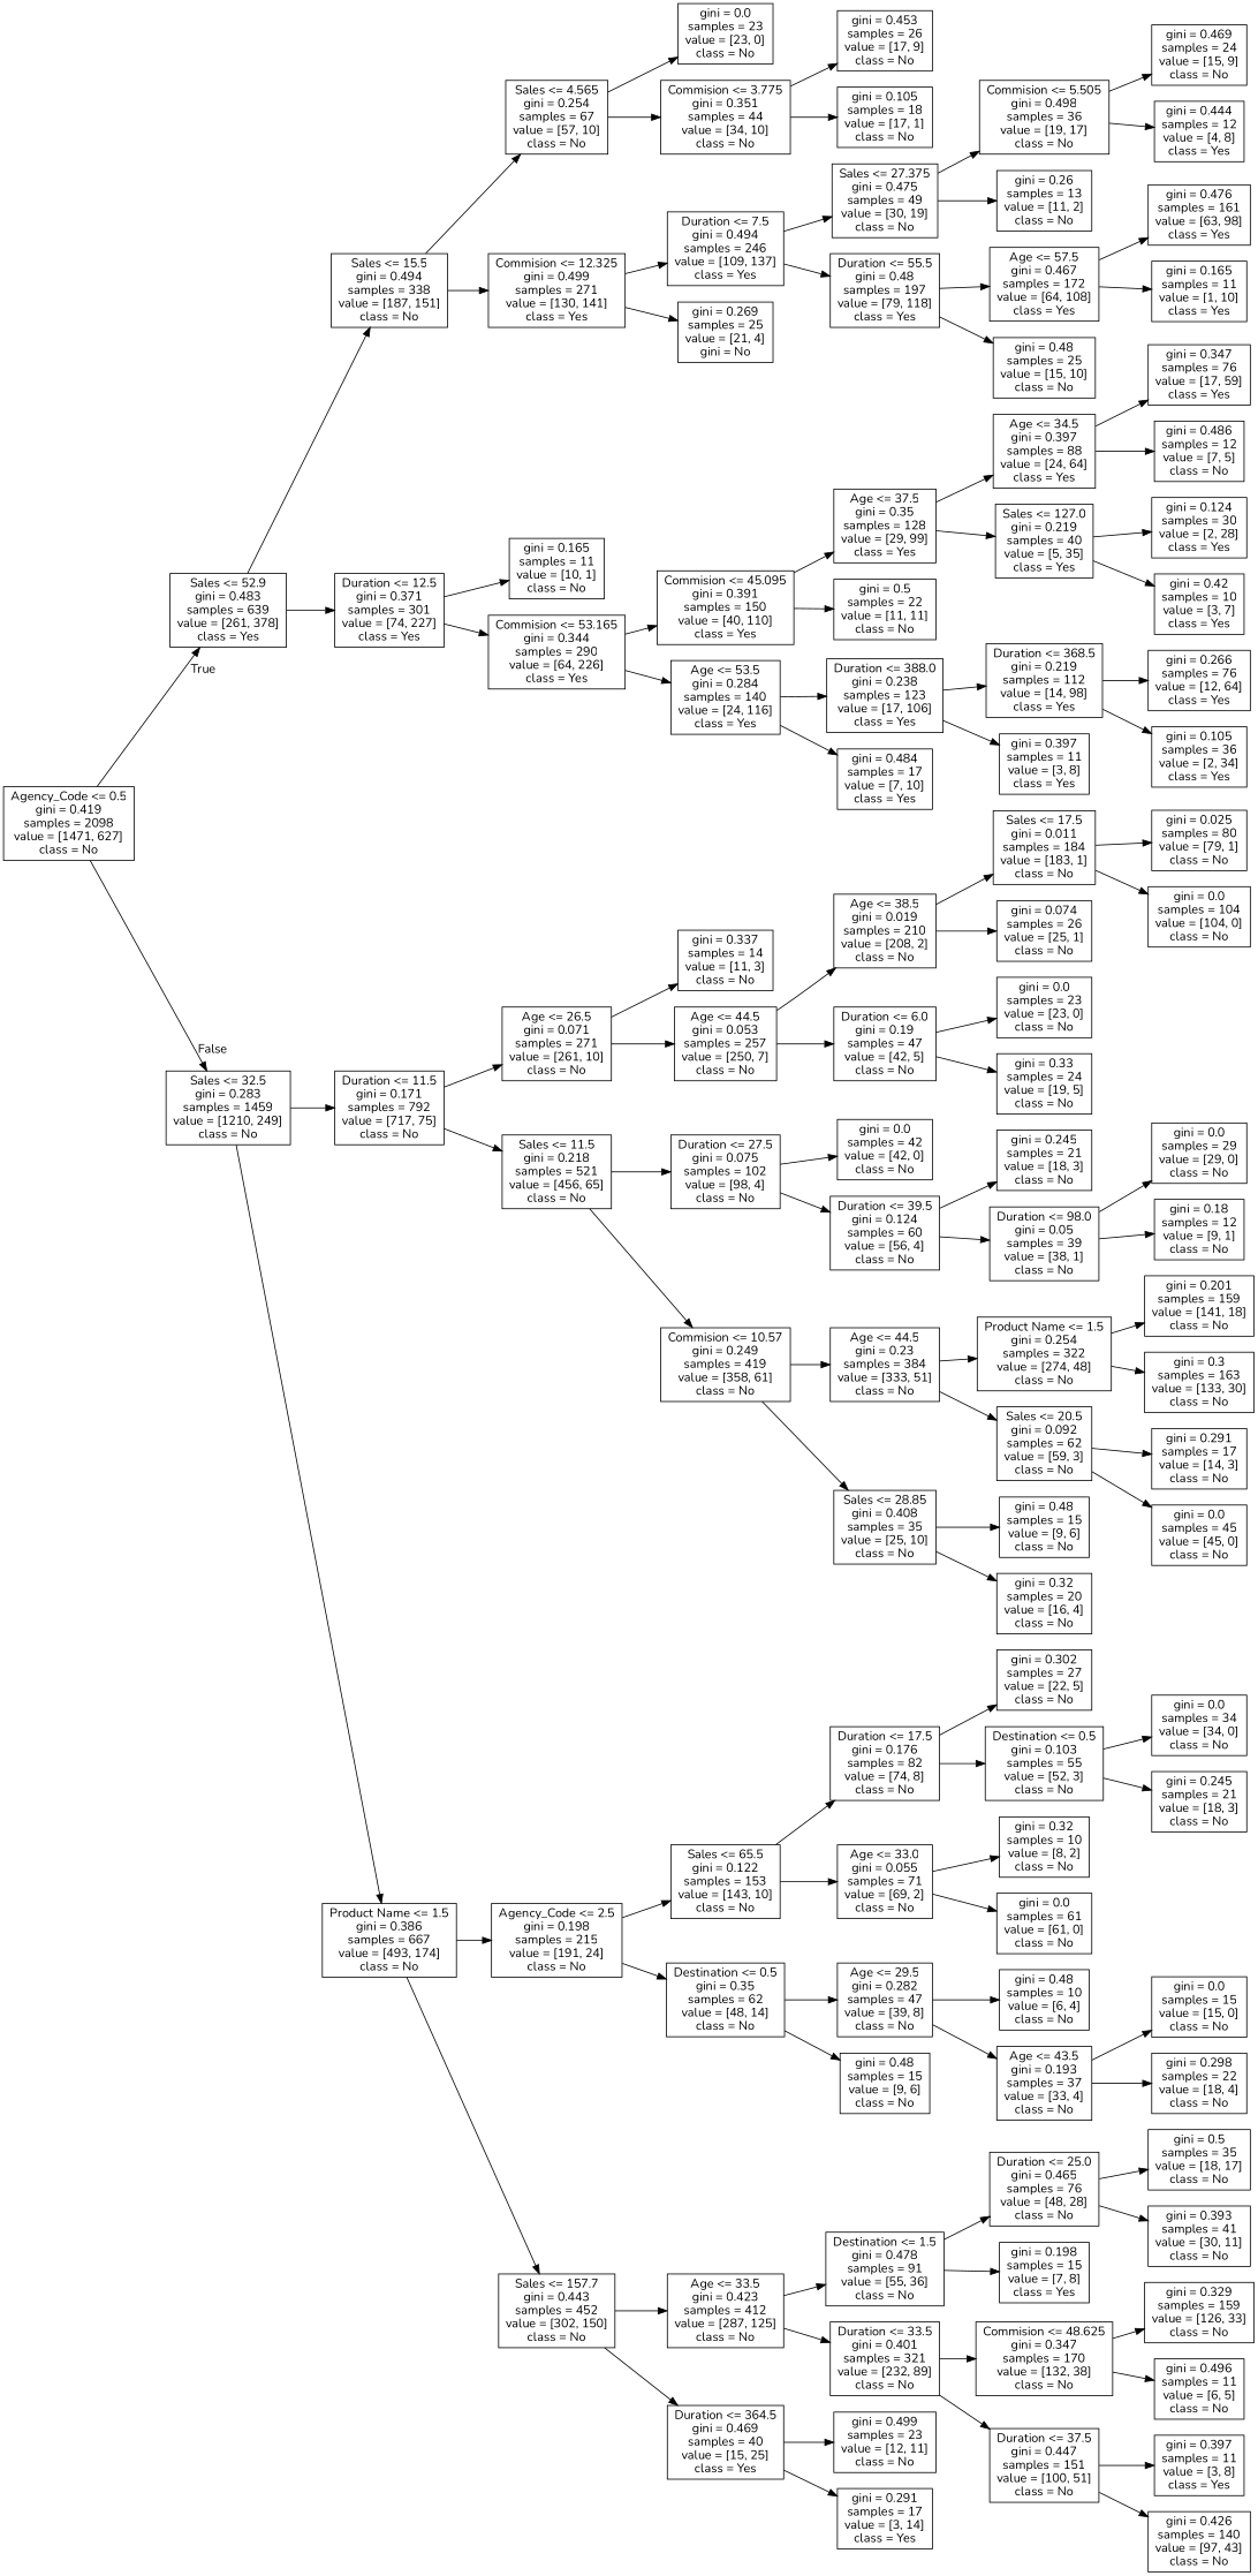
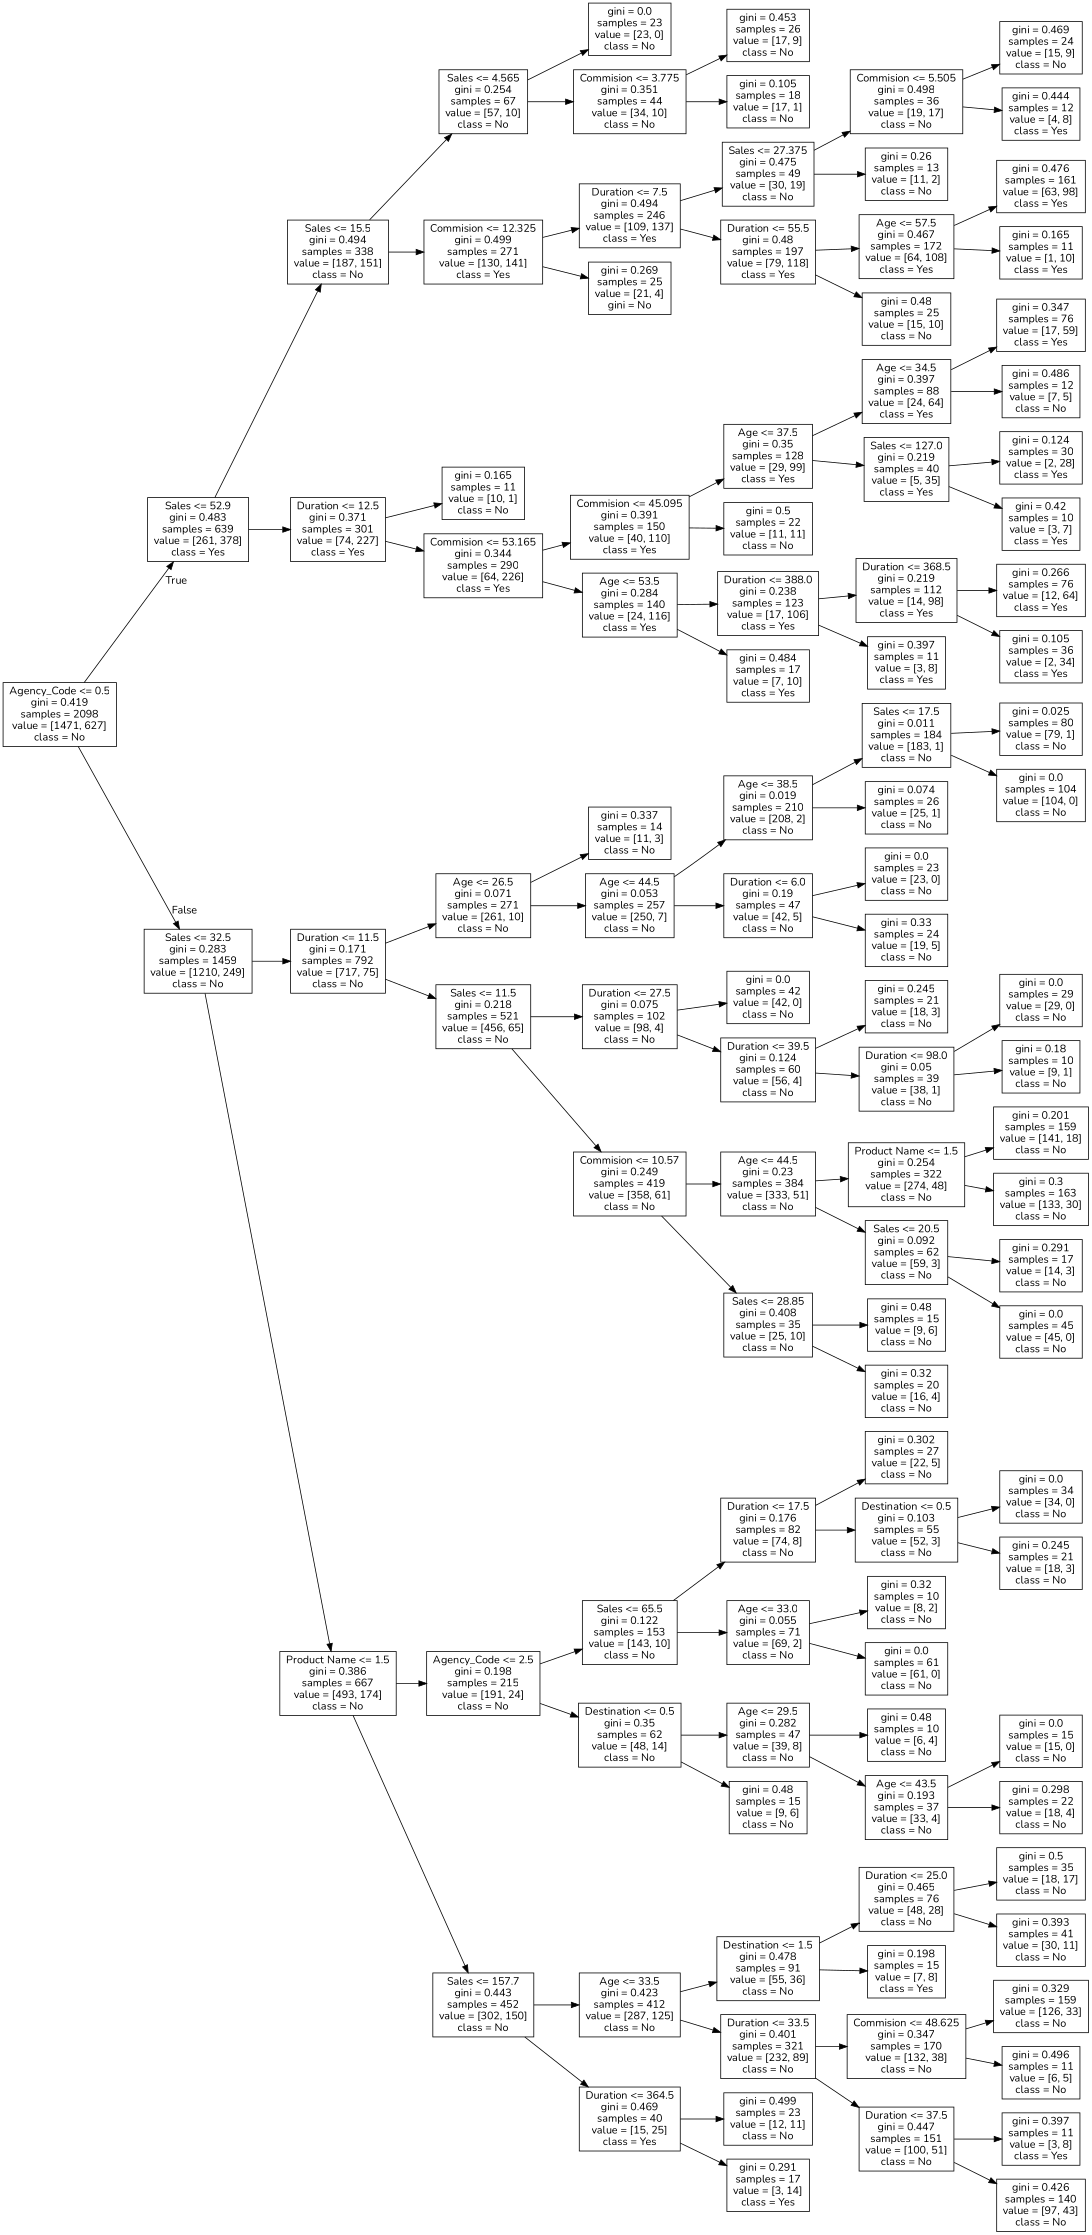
  digraph {
    fontname=Nunito
    rankdir=LR
    node [fontname=Nunito shape=box]
    edge [fontname=Nunito]
    n1 [label="Agency_Code <= 0.5\ngini = 0.419\nsamples = 2098\nvalue = [1471, 627]\nclass = No"]
    n2 [label="Sales <= 52.9\ngini = 0.483\nsamples = 639\nvalue = [261, 378]\nclass = Yes"]
    n3 [label="Sales <= 32.5\ngini = 0.283\nsamples = 1459\nvalue = [1210, 249]\nclass = No"]
    n4 [label="Sales <= 15.5\ngini = 0.494\nsamples = 338\nvalue = [187, 151]\nclass = No"]
    n5 [label="Duration <= 12.5\ngini = 0.371\nsamples = 301\nvalue = [74, 227]\nclass = Yes"]
    n6 [label="Duration <= 11.5\ngini = 0.171\nsamples = 792\nvalue = [717, 75]\nclass = No"]
    n7 [label="Product Name <= 1.5\ngini = 0.386\nsamples = 667\nvalue = [493, 174]\nclass = No"]
    n8 [label="Sales <= 4.565\ngini = 0.254\nsamples = 67\nvalue = [57, 10]\nclass = No"]
    n9 [label="Commision <= 12.325\ngini = 0.499\nsamples = 271\nvalue = [130, 141]\nclass = Yes"]
    n10 [label="gini = 0.165\nsamples = 11\nvalue = [10, 1]\nclass = No"]
    n11 [label="Commision <= 53.165\ngini = 0.344\nsamples = 290\nvalue = [64, 226]\nclass = Yes"]
    n12 [label="gini = 0.0\nsamples = 23\nvalue = [23, 0]\nclass = No"]
    n13 [label="Commision <= 3.775\ngini = 0.351\nsamples = 44\nvalue = [34, 10]\nclass = No"]
    n14 [label="Duration <= 7.5\ngini = 0.494\nsamples = 246\nvalue = [109, 137]\nclass = Yes"]
    n15 [label="gini = 0.269\nsamples = 25\nvalue = [21, 4]\ngini = No"]
    n16 [label="gini = 0.453\nsamples = 26\nvalue = [17, 9]\nclass = No"]
    n17 [label="gini = 0.105\nsamples = 18\nvalue = [17, 1]\nclass = No"]
    n18 [label="Sales <= 27.375\ngini = 0.475\nsamples = 49\nvalue = [30, 19]\nclass = No"]
    n19 [label="Duration <= 55.5\ngini = 0.48\nsamples = 197\nvalue = [79, 118]\nclass = Yes"]
    n20 [label="Commision <= 5.505\ngini = 0.498\nsamples = 36\nvalue = [19, 17]\nclass = No"]
    n21 [label="gini = 0.26\nsamples = 13\nvalue = [11, 2]\nclass = No"]
    n22 [label="Age <= 57.5\ngini = 0.467\nsamples = 172\nvalue = [64, 108]\nclass = Yes"]
    n23 [label="gini = 0.48\nsamples = 25\nvalue = [15, 10]\nclass = No"]
    n24 [label="gini = 0.469\nsamples = 24\nvalue = [15, 9]\nclass = No"]
    n25 [label="gini = 0.444\nsamples = 12\nvalue = [4, 8]\nclass = Yes"]
    n26 [label="gini = 0.476\nsamples = 161\nvalue = [63, 98]\nclass = Yes"]
    n27 [label="gini = 0.165\nsamples = 11\nvalue = [1, 10]\nclass = Yes"]
    n28 [label="Commision <= 45.095\ngini = 0.391\nsamples = 150\nvalue = [40, 110]\nclass = Yes"]
    n29 [label="Age <= 53.5\ngini = 0.284\nsamples = 140\nvalue = [24, 116]\nclass = Yes"]
    n30 [label="Age <= 37.5\ngini = 0.35\nsamples = 128\nvalue = [29, 99]\nclass = Yes"]
    n31 [label="gini = 0.5\nsamples = 22\nvalue = [11, 11]\nclass = No"]
    n32 [label="Duration <= 388.0\ngini = 0.238\nsamples = 123\nvalue = [17, 106]\nclass = Yes"]
    n33 [label="gini = 0.484\nsamples = 17\nvalue = [7, 10]\nclass = Yes"]
    n34 [label="Age <= 34.5\ngini = 0.397\nsamples = 88\nvalue = [24, 64]\nclass = Yes"]
    n35 [label="Sales <= 127.0\ngini = 0.219\nsamples = 40\nvalue = [5, 35]\nclass = Yes"]
    n36 [label="gini = 0.347\nsamples = 76\nvalue = [17, 59]\nclass = Yes"]
    n37 [label="gini = 0.486\nsamples = 12\nvalue = [7, 5]\nclass = No"]
    n38 [label="gini = 0.124\nsamples = 30\nvalue = [2, 28]\nclass = Yes"]
    n39 [label="gini = 0.42\nsamples = 10\nvalue = [3, 7]\nclass = Yes"]
    n40 [label="Duration <= 368.5\ngini = 0.219\nsamples = 112\nvalue = [14, 98]\nclass = Yes"]
    n41 [label="gini = 0.397\nsamples = 11\nvalue = [3, 8]\nclass = Yes"]
    n42 [label="gini = 0.266\nsamples = 76\nvalue = [12, 64]\nclass = Yes"]
    n43 [label="gini = 0.105\nsamples = 36\nvalue = [2, 34]\nclass = Yes"]
    n44 [label="Age <= 26.5\ngini = 0.071\nsamples = 271\nvalue = [261, 10]\nclass = No"]
    n45 [label="Sales <= 11.5\ngini = 0.218\nsamples = 521\nvalue = [456, 65]\nclass = No"]
    n46 [label="Agency_Code <= 2.5\ngini = 0.198\nsamples = 215\nvalue = [191, 24]\nclass = No"]
    n47 [label="Sales <= 157.7\ngini = 0.443\nsamples = 452\nvalue = [302, 150]\nclass = No"]
    n48 [label="gini = 0.337\nsamples = 14\nvalue = [11, 3]\nclass = No"]
    n49 [label="Age <= 44.5\ngini = 0.053\nsamples = 257\nvalue = [250, 7]\nclass = No"]
    n50 [label="Duration <= 27.5\ngini = 0.075\nsamples = 102\nvalue = [98, 4]\nclass = No"]
    n51 [label="Commision <= 10.57\ngini = 0.249\nsamples = 419\nvalue = [358, 61]\nclass = No"]
    n52 [label="Age <= 38.5\ngini = 0.019\nsamples = 210\nvalue = [208, 2]\nclass = No"]
    n53 [label="Duration <= 6.0\ngini = 0.19\nsamples = 47\nvalue = [42, 5]\nclass = No"]
    n54 [label="Sales <= 17.5\ngini = 0.011\nsamples = 184\nvalue = [183, 1]\nclass = No"]
    n55 [label="gini = 0.074\nsamples = 26\nvalue = [25, 1]\nclass = No"]
    n56 [label="gini = 0.0\nsamples = 23\nvalue = [23, 0]\nclass = No"]
    n57 [label="gini = 0.33\nsamples = 24\nvalue = [19, 5]\nclass = No"]
    n58 [label="gini = 0.025\nsamples = 80\nvalue = [79, 1]\nclass = No"]
    n59 [label="gini = 0.0\nsamples = 104\nvalue = [104, 0]\nclass = No"]
    n60 [label="gini = 0.0\nsamples = 42\nvalue = [42, 0]\nclass = No"]
    n61 [label="Duration <= 39.5\ngini = 0.124\nsamples = 60\nvalue = [56, 4]\nclass = No"]
    n62 [label="Age <= 44.5\ngini = 0.23\nsamples = 384\nvalue = [333, 51]\nclass = No"]
    n63 [label="Sales <= 28.85\ngini = 0.408\nsamples = 35\nvalue = [25, 10]\nclass = No"]
    n64 [label="gini = 0.245\nsamples = 21\nvalue = [18, 3]\nclass = No"]
    n65 [label="Duration <= 98.0\ngini = 0.05\nsamples = 39\nvalue = [38, 1]\nclass = No"]
    n66 [label="gini = 0.0\nsamples = 29\nvalue = [29, 0]\nclass = No"]
-   n67 [label="gini = 0.18\nsamples = 12\nvalue = [9, 1]\nclass = No"]
+   n67 [label="gini = 0.18\nsamples = 10\nvalue = [9, 1]\nclass = No"]
    n68 [label="Product Name <= 1.5\ngini = 0.254\nsamples = 322\nvalue = [274, 48]\nclass = No"]
    n69 [label="Sales <= 20.5\ngini = 0.092\nsamples = 62\nvalue = [59, 3]\nclass = No"]
    n70 [label="gini = 0.48\nsamples = 15\nvalue = [9, 6]\nclass = No"]
    n71 [label="gini = 0.32\nsamples = 20\nvalue = [16, 4]\nclass = No"]
    n72 [label="gini = 0.201\nsamples = 159\nvalue = [141, 18]\nclass = No"]
    n73 [label="gini = 0.3\nsamples = 163\nvalue = [133, 30]\nclass = No"]
    n74 [label="gini = 0.291\nsamples = 17\nvalue = [14, 3]\nclass = No"]
    n75 [label="gini = 0.0\nsamples = 45\nvalue = [45, 0]\nclass = No"]
    n76 [label="Sales <= 65.5\ngini = 0.122\nsamples = 153\nvalue = [143, 10]\nclass = No"]
    n77 [label="Destination <= 0.5\ngini = 0.35\nsamples = 62\nvalue = [48, 14]\nclass = No"]
    n78 [label="Age <= 33.5\ngini = 0.423\nsamples = 412\nvalue = [287, 125]\nclass = No"]
    n79 [label="Duration <= 364.5\ngini = 0.469\nsamples = 40\nvalue = [15, 25]\nclass = Yes"]
    n80 [label="Duration <= 17.5\ngini = 0.176\nsamples = 82\nvalue = [74, 8]\nclass = No"]
    n81 [label="Age <= 33.0\ngini = 0.055\nsamples = 71\nvalue = [69, 2]\nclass = No"]
    n82 [label="Age <= 29.5\ngini = 0.282\nsamples = 47\nvalue = [39, 8]\nclass = No"]
    n83 [label="gini = 0.48\nsamples = 15\nvalue = [9, 6]\nclass = No"]
    n84 [label="gini = 0.302\nsamples = 27\nvalue = [22, 5]\nclass = No"]
    n85 [label="Destination <= 0.5\ngini = 0.103\nsamples = 55\nvalue = [52, 3]\nclass = No"]
    n86 [label="gini = 0.32\nsamples = 10\nvalue = [8, 2]\nclass = No"]
    n87 [label="gini = 0.0\nsamples = 61\nvalue = [61, 0]\nclass = No"]
    n88 [label="gini = 0.0\nsamples = 34\nvalue = [34, 0]\nclass = No"]
    n89 [label="gini = 0.245\nsamples = 21\nvalue = [18, 3]\nclass = No"]
    n90 [label="gini = 0.48\nsamples = 10\nvalue = [6, 4]\nclass = No"]
    n91 [label="Age <= 43.5\ngini = 0.193\nsamples = 37\nvalue = [33, 4]\nclass = No"]
    n92 [label="gini = 0.0\nsamples = 15\nvalue = [15, 0]\nclass = No"]
    n93 [label="gini = 0.298\nsamples = 22\nvalue = [18, 4]\nclass = No"]
    n94 [label="Destination <= 1.5\ngini = 0.478\nsamples = 91\nvalue = [55, 36]\nclass = No"]
    n95 [label="Duration <= 33.5\ngini = 0.401\nsamples = 321\nvalue = [232, 89]\nclass = No"]
    n96 [label="gini = 0.499\nsamples = 23\nvalue = [12, 11]\nclass = No"]
    n97 [label="gini = 0.291\nsamples = 17\nvalue = [3, 14]\nclass = Yes"]
    n98 [label="Duration <= 25.0\ngini = 0.465\nsamples = 76\nvalue = [48, 28]\nclass = No"]
    n99 [label="gini = 0.198\nsamples = 15\nvalue = [7, 8]\nclass = Yes"]
    n100 [label="Commision <= 48.625\ngini = 0.347\nsamples = 170\nvalue = [132, 38]\nclass = No"]
    n101 [label="Duration <= 37.5\ngini = 0.447\nsamples = 151\nvalue = [100, 51]\nclass = No"]
    n102 [label="gini = 0.5\nsamples = 35\nvalue = [18, 17]\nclass = No"]
    n103 [label="gini = 0.393\nsamples = 41\nvalue = [30, 11]\nclass = No"]
    n104 [label="gini = 0.329\nsamples = 159\nvalue = [126, 33]\nclass = No"]
    n105 [label="gini = 0.496\nsamples = 11\nvalue = [6, 5]\nclass = No"]
    n106 [label="gini = 0.397\nsamples = 11\nvalue = [3, 8]\nclass = Yes"]
    n107 [label="gini = 0.426\nsamples = 140\nvalue = [97, 43]\nclass = No"]
    n1 -> n2 [headlabel=True labelangle=45 labeldistance=2.5]
    n1 -> n3 [headlabel=False labelangle=-45 labeldistance=2.5]
    n2 -> n4
    n2 -> n5
    n3 -> n6
    n3 -> n7
    n4 -> n8
    n4 -> n9
    n5 -> n10
    n5 -> n11
    n6 -> n44
    n6 -> n45
    n7 -> n46
    n7 -> n47
    n8 -> n12
    n8 -> n13
    n9 -> n14
    n9 -> n15
    n11 -> n28
    n11 -> n29
    n13 -> n16
    n13 -> n17
    n14 -> n18
    n14 -> n19
    n18 -> n20
    n18 -> n21
    n19 -> n22
    n19 -> n23
    n20 -> n24
    n20 -> n25
    n22 -> n26
    n22 -> n27
    n28 -> n30
    n28 -> n31
    n29 -> n32
    n29 -> n33
    n30 -> n34
    n30 -> n35
    n32 -> n40
    n32 -> n41
    n34 -> n36
    n34 -> n37
    n35 -> n38
    n35 -> n39
    n40 -> n42
    n40 -> n43
    n44 -> n48
    n44 -> n49
    n45 -> n50
    n45 -> n51
    n46 -> n76
    n46 -> n77
    n47 -> n78
    n47 -> n79
    n49 -> n52
    n49 -> n53
    n50 -> n60
    n50 -> n61
    n51 -> n62
    n51 -> n63
    n52 -> n54
    n52 -> n55
    n53 -> n56
    n53 -> n57
    n54 -> n58
    n54 -> n59
    n61 -> n64
    n61 -> n65
    n62 -> n68
    n62 -> n69
    n63 -> n70
    n63 -> n71
    n65 -> n66
    n65 -> n67
    n68 -> n72
    n68 -> n73
    n69 -> n74
    n69 -> n75
    n76 -> n80
    n76 -> n81
    n77 -> n82
    n77 -> n83
    n78 -> n94
    n78 -> n95
    n79 -> n96
    n79 -> n97
    n80 -> n84
    n80 -> n85
    n81 -> n86
    n81 -> n87
    n82 -> n90
    n82 -> n91
    n85 -> n88
    n85 -> n89
    n91 -> n92
    n91 -> n93
    n94 -> n98
    n94 -> n99
    n95 -> n100
    n95 -> n101
    n98 -> n102
    n98 -> n103
    n100 -> n104
    n100 -> n105
    n101 -> n106
    n101 -> n107
  }
